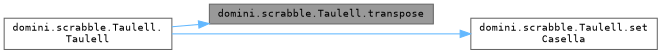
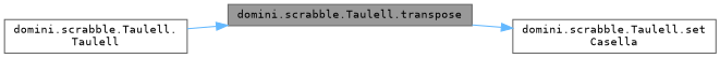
  digraph {
    fontname="DejaVu Sans Mono"
    rankdir=LR
    node [color=grey40 fillcolor=white fontname="DejaVu Sans Mono" fontsize=10 shape=box style=filled]
    edge [color=steelblue1 fontname="DejaVu Sans Mono" fontsize=10 labelfontname=Helvetica labelfontsize=10 style=solid]
    n1 [color=gray40 fillcolor=grey60 fontcolor=black height=0.2 label="domini.scrabble.Taulell.transpose" width=0.4]
    n2 [height=0.2 label="domini.scrabble.Taulell.set\lCasella" width=0.4]
    n3 [height=0.2 label="domini.scrabble.Taulell.\lTaulell" width=0.4]
-   n3 -> n2
+   n1 -> n2
    n3 -> n1
  }
